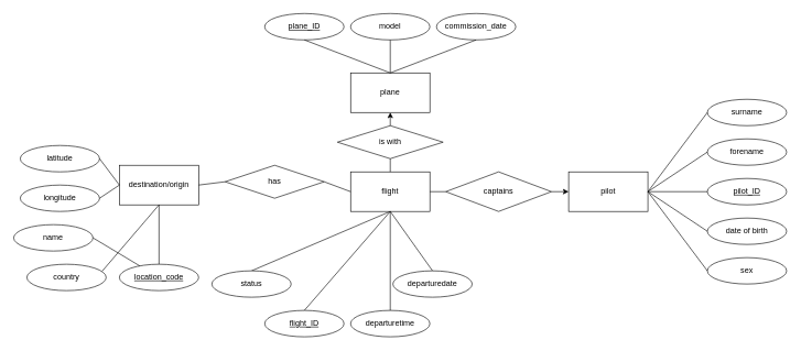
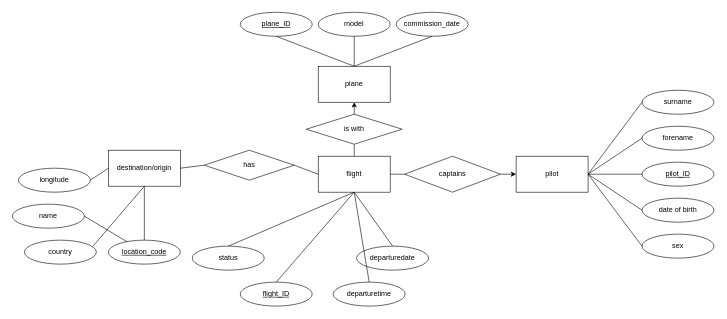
  <mxCell id="0" />
  <mxCell id="1" parent="0" />
  <mxCell id="2" value="captains" style="rhombus;whiteSpace=wrap;html=1;" vertex="1" parent="1"><mxGeometry x="674" y="260" width="160" height="60" as="geometry" /></mxCell>
  <mxCell id="3" value="pilot" style="rounded=0;whiteSpace=wrap;html=1;" vertex="1" parent="1"><mxGeometry x="860" y="260" width="120" height="60" as="geometry" /></mxCell>
  <mxCell id="4" value="destination/origin" style="rounded=0;whiteSpace=wrap;html=1;" vertex="1" parent="1"><mxGeometry x="180" y="250" width="120" height="60" as="geometry" /></mxCell>
  <mxCell id="5" value="has" style="rhombus;whiteSpace=wrap;html=1;" vertex="1" parent="1"><mxGeometry x="340" y="250" width="150" height="50" as="geometry" /></mxCell>
  <mxCell id="6" value="flight" style="rounded=0;whiteSpace=wrap;html=1;" vertex="1" parent="1"><mxGeometry x="530" y="260" width="120" height="60" as="geometry" /></mxCell>
  <mxCell id="7" value="" style="endArrow=none;html=1;rounded=0;entryX=0;entryY=0.5;entryDx=0;entryDy=0;exitX=1;exitY=0.5;exitDx=0;exitDy=0;" edge="1" parent="1" source="5" target="6"><mxGeometry width="50" height="50" relative="1" as="geometry"><mxPoint x="510" y="420" as="sourcePoint" /><mxPoint x="560" y="370" as="targetPoint" /></mxGeometry></mxCell>
  <mxCell id="8" value="" style="endArrow=none;html=1;rounded=0;entryX=0;entryY=0.5;entryDx=0;entryDy=0;" edge="1" parent="1" source="6" target="2"><mxGeometry width="50" height="50" relative="1" as="geometry"><mxPoint x="590" y="490" as="sourcePoint" /><mxPoint x="640" y="440" as="targetPoint" /></mxGeometry></mxCell>
  <mxCell id="9" value="forename" style="ellipse;whiteSpace=wrap;html=1;" vertex="1" parent="1"><mxGeometry x="1070" y="210" width="120" height="40" as="geometry" /></mxCell>
  <mxCell id="10" value="surname" style="ellipse;whiteSpace=wrap;html=1;" vertex="1" parent="1"><mxGeometry x="1070" y="150" width="120" height="40" as="geometry" /></mxCell>
  <mxCell id="11" value="&lt;u&gt;pilot_ID&lt;/u&gt;" style="ellipse;whiteSpace=wrap;html=1;" vertex="1" parent="1"><mxGeometry x="1070" y="270" width="120" height="40" as="geometry" /></mxCell>
  <mxCell id="12" value="date of birth" style="ellipse;whiteSpace=wrap;html=1;" vertex="1" parent="1"><mxGeometry x="1070" y="330" width="120" height="40" as="geometry" /></mxCell>
  <mxCell id="13" value="sex" style="ellipse;whiteSpace=wrap;html=1;" vertex="1" parent="1"><mxGeometry x="1070" y="390" width="120" height="40" as="geometry" /></mxCell>
  <mxCell id="14" value="" style="endArrow=none;html=1;rounded=0;entryX=0;entryY=0.5;entryDx=0;entryDy=0;exitX=1;exitY=0.5;exitDx=0;exitDy=0;" edge="1" parent="1" source="3" target="10"><mxGeometry width="50" height="50" relative="1" as="geometry"><mxPoint x="1020" y="260" as="sourcePoint" /><mxPoint x="830" y="490" as="targetPoint" /></mxGeometry></mxCell>
  <mxCell id="15" value="" style="endArrow=none;html=1;rounded=0;entryX=0;entryY=0.5;entryDx=0;entryDy=0;exitX=1;exitY=0.5;exitDx=0;exitDy=0;" edge="1" parent="1" source="3" target="9"><mxGeometry width="50" height="50" relative="1" as="geometry"><mxPoint x="950" y="430" as="sourcePoint" /><mxPoint x="1000" y="380" as="targetPoint" /></mxGeometry></mxCell>
  <mxCell id="16" value="" style="endArrow=none;html=1;rounded=0;entryX=0;entryY=0.5;entryDx=0;entryDy=0;exitX=1;exitY=0.5;exitDx=0;exitDy=0;" edge="1" parent="1" source="3" target="11"><mxGeometry width="50" height="50" relative="1" as="geometry"><mxPoint x="910" y="450" as="sourcePoint" /><mxPoint x="960" y="400" as="targetPoint" /></mxGeometry></mxCell>
  <mxCell id="17" value="" style="endArrow=none;html=1;rounded=0;entryX=0;entryY=0.5;entryDx=0;entryDy=0;exitX=1;exitY=0.5;exitDx=0;exitDy=0;" edge="1" parent="1" source="3" target="12"><mxGeometry width="50" height="50" relative="1" as="geometry"><mxPoint x="900" y="440" as="sourcePoint" /><mxPoint x="950" y="390" as="targetPoint" /></mxGeometry></mxCell>
  <mxCell id="18" value="" style="endArrow=none;html=1;rounded=0;entryX=0;entryY=0.5;entryDx=0;entryDy=0;exitX=1;exitY=0.5;exitDx=0;exitDy=0;" edge="1" parent="1" source="3" target="13"><mxGeometry width="50" height="50" relative="1" as="geometry"><mxPoint x="980" y="430" as="sourcePoint" /><mxPoint x="1030" y="380" as="targetPoint" /></mxGeometry></mxCell>
  <mxCell id="19" value="" style="endArrow=none;html=1;rounded=0;entryX=0.5;entryY=1;entryDx=0;entryDy=0;exitX=0.5;exitY=0;exitDx=0;exitDy=0;" edge="1" parent="1" source="20" target="6"><mxGeometry width="50" height="50" relative="1" as="geometry"><mxPoint x="530" y="400" as="sourcePoint" /><mxPoint x="710" y="440" as="targetPoint" /></mxGeometry></mxCell>
  <mxCell id="20" value="status" style="ellipse;whiteSpace=wrap;html=1;" vertex="1" parent="1"><mxGeometry x="320" y="410" width="120" height="40" as="geometry" /></mxCell>
  <mxCell id="21" value="&lt;u&gt;flight_ID&lt;/u&gt;" style="ellipse;whiteSpace=wrap;html=1;" vertex="1" parent="1"><mxGeometry x="400" y="470" width="120" height="40" as="geometry" /></mxCell>
  <mxCell id="22" value="" style="endArrow=none;html=1;rounded=0;entryX=0.5;entryY=1;entryDx=0;entryDy=0;exitX=0.5;exitY=0;exitDx=0;exitDy=0;" edge="1" parent="1" source="21" target="6"><mxGeometry width="50" height="50" relative="1" as="geometry"><mxPoint x="670" y="420" as="sourcePoint" /><mxPoint x="720" y="370" as="targetPoint" /></mxGeometry></mxCell>
  <mxCell id="23" value="&lt;u&gt;location_code&lt;/u&gt;" style="ellipse;whiteSpace=wrap;html=1;" vertex="1" parent="1"><mxGeometry x="180" y="400" width="120" height="40" as="geometry" /></mxCell>
  <mxCell id="24" value="" style="endArrow=none;html=1;rounded=0;exitX=0.5;exitY=0;exitDx=0;exitDy=0;" edge="1" parent="1" source="23" target="4"><mxGeometry width="50" height="50" relative="1" as="geometry"><mxPoint x="310" y="490" as="sourcePoint" /><mxPoint x="360" y="440" as="targetPoint" /></mxGeometry></mxCell>
  <mxCell id="25" value="longitude" style="ellipse;whiteSpace=wrap;html=1;" vertex="1" parent="1"><mxGeometry x="30" y="280" width="120" height="40" as="geometry" /></mxCell>
- <mxCell id="26" value="latitude" style="ellipse;whiteSpace=wrap;html=1;" vertex="1" parent="1"><mxGeometry x="30" y="220" width="120" height="40" as="geometry" /></mxCell>
  <mxCell id="27" value="" style="endArrow=none;html=1;rounded=0;entryX=0;entryY=0.5;entryDx=0;entryDy=0;exitX=1;exitY=0.5;exitDx=0;exitDy=0;" edge="1" parent="1" source="25" target="4"><mxGeometry width="50" height="50" relative="1" as="geometry"><mxPoint x="60" y="360" as="sourcePoint" /><mxPoint x="110" y="310" as="targetPoint" /></mxGeometry></mxCell>
- <mxCell id="28" value="" style="endArrow=none;html=1;rounded=0;entryX=0;entryY=0.5;entryDx=0;entryDy=0;exitX=1;exitY=0.5;exitDx=0;exitDy=0;" edge="1" parent="1" source="26" target="4"><mxGeometry width="50" height="50" relative="1" as="geometry"><mxPoint x="230" y="130" as="sourcePoint" /><mxPoint x="280" y="80" as="targetPoint" /></mxGeometry></mxCell>
  <mxCell id="29" value="is with" style="rhombus;whiteSpace=wrap;html=1;" vertex="1" parent="1"><mxGeometry x="510" y="190" width="160" height="50" as="geometry" /></mxCell>
  <mxCell id="30" value="plane" style="rounded=0;whiteSpace=wrap;html=1;" vertex="1" parent="1"><mxGeometry x="530" y="110" width="120" height="60" as="geometry" /></mxCell>
  <mxCell id="31" value="" style="endArrow=none;html=1;rounded=0;entryX=0.5;entryY=1;entryDx=0;entryDy=0;exitX=0.5;exitY=0;exitDx=0;exitDy=0;" edge="1" parent="1" source="6" target="29"><mxGeometry width="50" height="50" relative="1" as="geometry"><mxPoint x="360" y="170" as="sourcePoint" /><mxPoint x="410" as="targetPoint" y="120" /></mxGeometry></mxCell>
  <mxCell id="32" value="model" style="ellipse;whiteSpace=wrap;html=1;" vertex="1" parent="1"><mxGeometry x="530" y="20" width="120" height="40" as="geometry" /></mxCell>
  <mxCell id="33" value="&lt;u&gt;plane_ID&lt;/u&gt;" style="ellipse;whiteSpace=wrap;html=1;" vertex="1" parent="1"><mxGeometry x="400" y="20" width="120" height="40" as="geometry" /></mxCell>
  <mxCell id="34" value="commission_date" style="ellipse;whiteSpace=wrap;html=1;" vertex="1" parent="1"><mxGeometry x="660" y="20" width="120" height="40" as="geometry" /></mxCell>
  <mxCell id="35" value="" style="endArrow=none;html=1;rounded=0;entryX=0.5;entryY=0;entryDx=0;entryDy=0;exitX=0.5;exitY=1;exitDx=0;exitDy=0;" edge="1" parent="1" source="33" target="30"><mxGeometry width="50" height="50" relative="1" as="geometry"><mxPoint x="276" y="110" as="sourcePoint" /><mxPoint x="326" y="60" as="targetPoint" /></mxGeometry></mxCell>
  <mxCell id="36" value="" style="endArrow=none;html=1;rounded=0;entryX=0.5;entryY=0;entryDx=0;entryDy=0;exitX=0.5;exitY=1;exitDx=0;exitDy=0;" edge="1" parent="1" source="32" target="30"><mxGeometry width="50" height="50" relative="1" as="geometry"><mxPoint x="366" y="210" as="sourcePoint" /><mxPoint x="416" y="160" as="targetPoint" /></mxGeometry></mxCell>
  <mxCell id="37" value="" style="endArrow=none;html=1;rounded=0;entryX=0.5;entryY=0;entryDx=0;entryDy=0;exitX=0.5;exitY=1;exitDx=0;exitDy=0;" edge="1" parent="1" source="34" target="30"><mxGeometry width="50" height="50" relative="1" as="geometry"><mxPoint x="406" y="190" as="sourcePoint" /><mxPoint x="456" y="140" as="targetPoint" /></mxGeometry></mxCell>
  <mxCell id="38" value="" style="endArrow=none;html=1;rounded=0;entryX=0;entryY=0.5;entryDx=0;entryDy=0;exitX=1;exitY=0.5;exitDx=0;exitDy=0;" edge="1" parent="1" source="4" target="5"><mxGeometry width="50" height="50" relative="1" as="geometry"><mxPoint x="270" y="190" as="sourcePoint" /><mxPoint x="330" y="235" as="targetPoint" /></mxGeometry></mxCell>
- <mxCell id="39" value="departuretime" style="ellipse;whiteSpace=wrap;html=1;" vertex="1" parent="1"><mxGeometry x="530" y="470" width="120" height="40" as="geometry" /></mxCell>
+ <mxCell id="39" value="departuretime" style="ellipse;whiteSpace=wrap;html=1;" vertex="1" parent="1"><mxGeometry x="555" y="470" width="120" height="40" as="geometry" /></mxCell>
  <mxCell id="40" value="departuredate" style="ellipse;whiteSpace=wrap;html=1;" vertex="1" parent="1"><mxGeometry x="594" y="410" width="120" height="40" as="geometry" /></mxCell>
  <mxCell id="41" value="" style="endArrow=none;html=1;rounded=0;entryX=0.5;entryY=0;entryDx=0;entryDy=0;exitX=0.5;exitY=1;exitDx=0;exitDy=0;" edge="1" parent="1" source="6" target="39"><mxGeometry width="50" height="50" relative="1" as="geometry"><mxPoint y="220" as="sourcePoint" x="260" /><mxPoint x="310" y="170" as="targetPoint" /></mxGeometry></mxCell>
  <mxCell id="42" value="" style="endArrow=none;html=1;rounded=0;entryX=0.5;entryY=0;entryDx=0;entryDy=0;exitX=0.5;exitY=1;exitDx=0;exitDy=0;" edge="1" parent="1" source="6" target="40"><mxGeometry width="50" height="50" relative="1" as="geometry"><mxPoint x="640" y="340" as="sourcePoint" /><mxPoint y="180" as="targetPoint" x="260" /></mxGeometry></mxCell>
  <mxCell id="43" value="name" style="ellipse;whiteSpace=wrap;html=1;" vertex="1" parent="1"><mxGeometry x="20" y="340" width="120" height="40" as="geometry" /></mxCell>
  <mxCell id="44" value="country" style="ellipse;whiteSpace=wrap;html=1;" vertex="1" parent="1"><mxGeometry x="40" y="400" width="120" height="40" as="geometry" /></mxCell>
  <mxCell id="45" value="" style="endArrow=none;html=1;rounded=0;exitX=1;exitY=0.5;exitDx=0;exitDy=0;" edge="1" parent="1" source="43" target="23"><mxGeometry width="50" height="50" relative="1" as="geometry"><mxPoint x="50" y="180" as="sourcePoint" /><mxPoint x="100" y="130" as="targetPoint" /></mxGeometry></mxCell>
  <mxCell id="46" value="" style="endArrow=none;html=1;rounded=0;entryX=0.5;entryY=1;entryDx=0;entryDy=0;exitX=0.949;exitY=0.265;exitDx=0;exitDy=0;exitPerimeter=0;" edge="1" parent="1" source="44" target="4"><mxGeometry width="50" height="50" relative="1" as="geometry"><mxPoint x="130" y="110" as="sourcePoint" /><mxPoint x="180" y="60" as="targetPoint" /></mxGeometry></mxCell>
  <mxCell id="47" value="" style="endArrow=classic;html=1;rounded=0;entryX=0;entryY=0.5;entryDx=0;entryDy=0;exitX=1;exitY=0.5;exitDx=0;exitDy=0;" edge="1" parent="1" source="2" target="3"><mxGeometry width="50" height="50" relative="1" as="geometry"><mxPoint x="780" y="220" as="sourcePoint" /><mxPoint x="830" y="170" as="targetPoint" /></mxGeometry></mxCell>
  <mxCell id="48" value="" style="endArrow=classic;html=1;rounded=0;exitX=0.5;exitY=0;exitDx=0;exitDy=0;entryX=0.5;entryY=1;entryDx=0;entryDy=0;" edge="1" parent="1" source="29" target="30"><mxGeometry width="50" height="50" relative="1" as="geometry"><mxPoint x="710" y="210" as="sourcePoint" /><mxPoint x="760" y="160" as="targetPoint" /></mxGeometry></mxCell>
